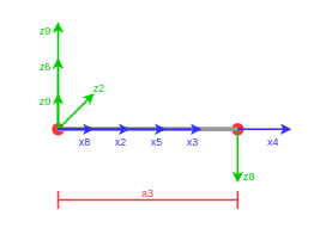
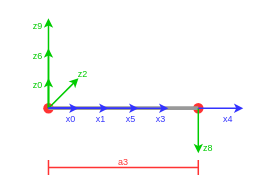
  <mxCell id="0" />
  <mxCell id="1" parent="0" />
  <mxCell id="2" value="" style="shape=waypoint;sketch=0;fillStyle=solid;size=6;pointerEvents=1;points=[];fillColor=none;resizable=0;rotatable=0;perimeter=centerPerimeter;snapToPoint=1;strokeWidth=5;strokeColor=#FF3333;" parent="1" vertex="1"><mxGeometry x="54" y="134" width="20" height="20" as="geometry" /></mxCell>
  <mxCell id="3" value="" style="shape=waypoint;sketch=0;fillStyle=solid;size=6;pointerEvents=1;points=[];fillColor=none;resizable=0;rotatable=0;perimeter=centerPerimeter;snapToPoint=1;strokeWidth=5;strokeColor=#FF3333;" parent="1" vertex="1"><mxGeometry x="254" y="134" width="20" height="20" as="geometry" /></mxCell>
  <mxCell id="4" value="" style="endArrow=none;html=1;rounded=0;exitX=0.75;exitY=0.7;exitDx=0;exitDy=0;exitPerimeter=0;strokeColor=#999999;strokeWidth=5;" parent="1" source="2" target="3" edge="1"><mxGeometry width="50" height="50" relative="1" as="geometry"><mxPoint x="274" y="324" as="sourcePoint" /><mxPoint x="324" y="274" as="targetPoint" /></mxGeometry></mxCell>
  <mxCell id="5" value="" style="endArrow=classic;html=1;rounded=0;exitX=0.5;exitY=0.85;exitDx=0;exitDy=0;exitPerimeter=0;strokeColor=#00CC00;strokeWidth=2;" parent="1" source="2" edge="1"><mxGeometry width="50" height="50" relative="1" as="geometry"><mxPoint x="274" y="324" as="sourcePoint" /><mxPoint x="64" y="64" as="targetPoint" /></mxGeometry></mxCell>
  <mxCell id="6" value="" style="endArrow=classic;html=1;rounded=0;strokeColor=#00CC00;strokeWidth=2;" parent="1" edge="1"><mxGeometry width="50" height="50" relative="1" as="geometry"><mxPoint x="64" y="144" as="sourcePoint" /><mxPoint x="104" y="104" as="targetPoint" /></mxGeometry></mxCell>
  <mxCell id="7" value="" style="endArrow=classic;html=1;rounded=0;strokeColor=#00CC00;strokeWidth=2;" parent="1" edge="1"><mxGeometry width="50" height="50" relative="1" as="geometry"><mxPoint x="64" y="144" as="sourcePoint" /><mxPoint x="64" y="24" as="targetPoint" /></mxGeometry></mxCell>
  <mxCell id="8" value="" style="endArrow=classic;html=1;rounded=0;strokeColor=#00CC00;strokeWidth=2;exitX=0;exitY=0.45;exitDx=0;exitDy=0;exitPerimeter=0;" parent="1" source="3" edge="1"><mxGeometry width="50" height="50" relative="1" as="geometry"><mxPoint x="74" y="154" as="sourcePoint" /><mxPoint x="264" y="204" as="targetPoint" /></mxGeometry></mxCell>
  <mxCell id="9" value="&lt;font color=&quot;#00cc00&quot;&gt;z6&lt;/font&gt;" style="text;strokeColor=none;align=center;fillColor=none;html=1;verticalAlign=middle;whiteSpace=wrap;rounded=0;" parent="1" vertex="1"><mxGeometry x="20" y="60" width="60" height="30" as="geometry" /></mxCell>
  <mxCell id="10" value="&lt;font color=&quot;#00cc00&quot;&gt;z9&lt;/font&gt;" style="text;strokeColor=none;align=center;fillColor=none;html=1;verticalAlign=middle;whiteSpace=wrap;rounded=0;" parent="1" vertex="1"><mxGeometry x="20" y="20" width="60" height="30" as="geometry" /></mxCell>
  <mxCell id="11" value="&lt;font color=&quot;#00cc00&quot;&gt;z2&lt;/font&gt;" style="text;strokeColor=none;align=center;fillColor=none;html=1;verticalAlign=middle;whiteSpace=wrap;rounded=0;" parent="1" vertex="1"><mxGeometry x="80" y="84" width="60" height="30" as="geometry" /></mxCell>
  <mxCell id="12" value="&lt;font color=&quot;#00cc00&quot;&gt;z8&lt;/font&gt;" style="text;strokeColor=none;align=center;fillColor=none;html=1;verticalAlign=middle;whiteSpace=wrap;rounded=0;" parent="1" vertex="1"><mxGeometry x="247" y="183" width="60" height="30" as="geometry" /></mxCell>
  <mxCell id="13" value="" style="endArrow=classic;html=1;rounded=0;strokeColor=#00CC00;strokeWidth=2;" parent="1" edge="1"><mxGeometry width="50" height="50" relative="1" as="geometry"><mxPoint x="64" y="144" as="sourcePoint" /><mxPoint x="64" y="104" as="targetPoint" /></mxGeometry></mxCell>
  <mxCell id="14" value="&lt;font color=&quot;#00cc00&quot;&gt;z0&lt;/font&gt;" style="text;strokeColor=none;align=center;fillColor=none;html=1;verticalAlign=middle;whiteSpace=wrap;rounded=0;" parent="1" vertex="1"><mxGeometry x="20" y="99" width="60" height="30" as="geometry" /></mxCell>
  <mxCell id="15" value="" style="endArrow=classic;html=1;rounded=0;strokeColor=#3333FF;strokeWidth=2;" parent="1" edge="1"><mxGeometry width="50" height="50" relative="1" as="geometry"><mxPoint x="64" y="144" as="sourcePoint" /><mxPoint x="104" y="144" as="targetPoint" /></mxGeometry></mxCell>
  <mxCell id="16" value="" style="endArrow=classic;html=1;rounded=0;strokeColor=#3333FF;strokeWidth=2;exitX=0.2;exitY=0.45;exitDx=0;exitDy=0;exitPerimeter=0;" parent="1" source="2" edge="1"><mxGeometry width="50" height="50" relative="1" as="geometry"><mxPoint x="74" y="154" as="sourcePoint" /><mxPoint x="144" y="144" as="targetPoint" /></mxGeometry></mxCell>
  <mxCell id="17" value="" style="endArrow=classic;html=1;rounded=0;strokeColor=#3333FF;strokeWidth=2;" parent="1" source="2" edge="1"><mxGeometry width="50" height="50" relative="1" as="geometry"><mxPoint x="274" y="324" as="sourcePoint" /><mxPoint x="184" y="144" as="targetPoint" /></mxGeometry></mxCell>
  <mxCell id="18" value="" style="endArrow=classic;html=1;rounded=0;strokeColor=#3333FF;strokeWidth=2;" parent="1" edge="1"><mxGeometry width="50" height="50" relative="1" as="geometry"><mxPoint x="64" y="144" as="sourcePoint" /><mxPoint x="224" y="144" as="targetPoint" /></mxGeometry></mxCell>
- <mxCell id="19" value="&lt;font color=&quot;#3333ff&quot;&gt;x8&lt;/font&gt;" style="text;strokeColor=none;align=center;fillColor=none;html=1;verticalAlign=middle;whiteSpace=wrap;rounded=0;" parent="1" vertex="1"><mxGeometry x="64" y="144" width="60" height="30" as="geometry" /></mxCell>
- <mxCell id="20" value="&lt;font color=&quot;#3333ff&quot;&gt;x2&lt;/font&gt;" style="text;strokeColor=none;align=center;fillColor=none;html=1;verticalAlign=middle;whiteSpace=wrap;rounded=0;" parent="1" vertex="1"><mxGeometry x="104" y="144" width="60" height="30" as="geometry" /></mxCell>
+ <mxCell id="19" value="&lt;font color=&quot;#3333ff&quot;&gt;x0&lt;/font&gt;" style="text;strokeColor=none;align=center;fillColor=none;html=1;verticalAlign=middle;whiteSpace=wrap;rounded=0;" parent="1" vertex="1"><mxGeometry x="64" y="144" width="60" height="30" as="geometry" /></mxCell>
+ <mxCell id="20" value="&lt;font color=&quot;#3333ff&quot;&gt;x1&lt;/font&gt;" style="text;strokeColor=none;align=center;fillColor=none;html=1;verticalAlign=middle;whiteSpace=wrap;rounded=0;" parent="1" vertex="1"><mxGeometry x="104" y="144" width="60" height="30" as="geometry" /></mxCell>
  <mxCell id="21" value="&lt;font color=&quot;#3333ff&quot;&gt;x5&lt;/font&gt;" style="text;strokeColor=none;align=center;fillColor=none;html=1;verticalAlign=middle;whiteSpace=wrap;rounded=0;" parent="1" vertex="1"><mxGeometry x="144" y="144" width="60" height="30" as="geometry" /></mxCell>
  <mxCell id="22" value="&lt;font color=&quot;#3333ff&quot;&gt;x3&lt;/font&gt;" style="text;strokeColor=none;align=center;fillColor=none;html=1;verticalAlign=middle;whiteSpace=wrap;rounded=0;" parent="1" vertex="1"><mxGeometry x="184" y="144" width="60" height="30" as="geometry" /></mxCell>
  <mxCell id="23" value="" style="endArrow=classic;html=1;rounded=0;strokeColor=#3333FF;strokeWidth=2;" parent="1" edge="1"><mxGeometry width="50" height="50" relative="1" as="geometry"><mxPoint x="264" y="144" as="sourcePoint" /><mxPoint x="324" y="144" as="targetPoint" /></mxGeometry></mxCell>
  <mxCell id="24" value="&lt;font color=&quot;#3333ff&quot;&gt;x4&lt;/font&gt;" style="text;strokeColor=none;align=center;fillColor=none;html=1;verticalAlign=middle;whiteSpace=wrap;rounded=0;" parent="1" vertex="1"><mxGeometry x="274" y="144" width="60" height="30" as="geometry" /></mxCell>
  <mxCell id="25" value="" style="shape=crossbar;whiteSpace=wrap;html=1;rounded=1;strokeColor=#FF3333;strokeWidth=2;" parent="1" vertex="1"><mxGeometry x="64" y="213" width="200" height="20" as="geometry" /></mxCell>
  <mxCell id="26" value="&lt;font color=&quot;#ff3333&quot;&gt;a3&lt;/font&gt;" style="text;strokeColor=none;align=center;fillColor=none;html=1;verticalAlign=middle;whiteSpace=wrap;rounded=0;" parent="1" vertex="1"><mxGeometry x="134" y="201" width="60" height="30" as="geometry" /></mxCell>
